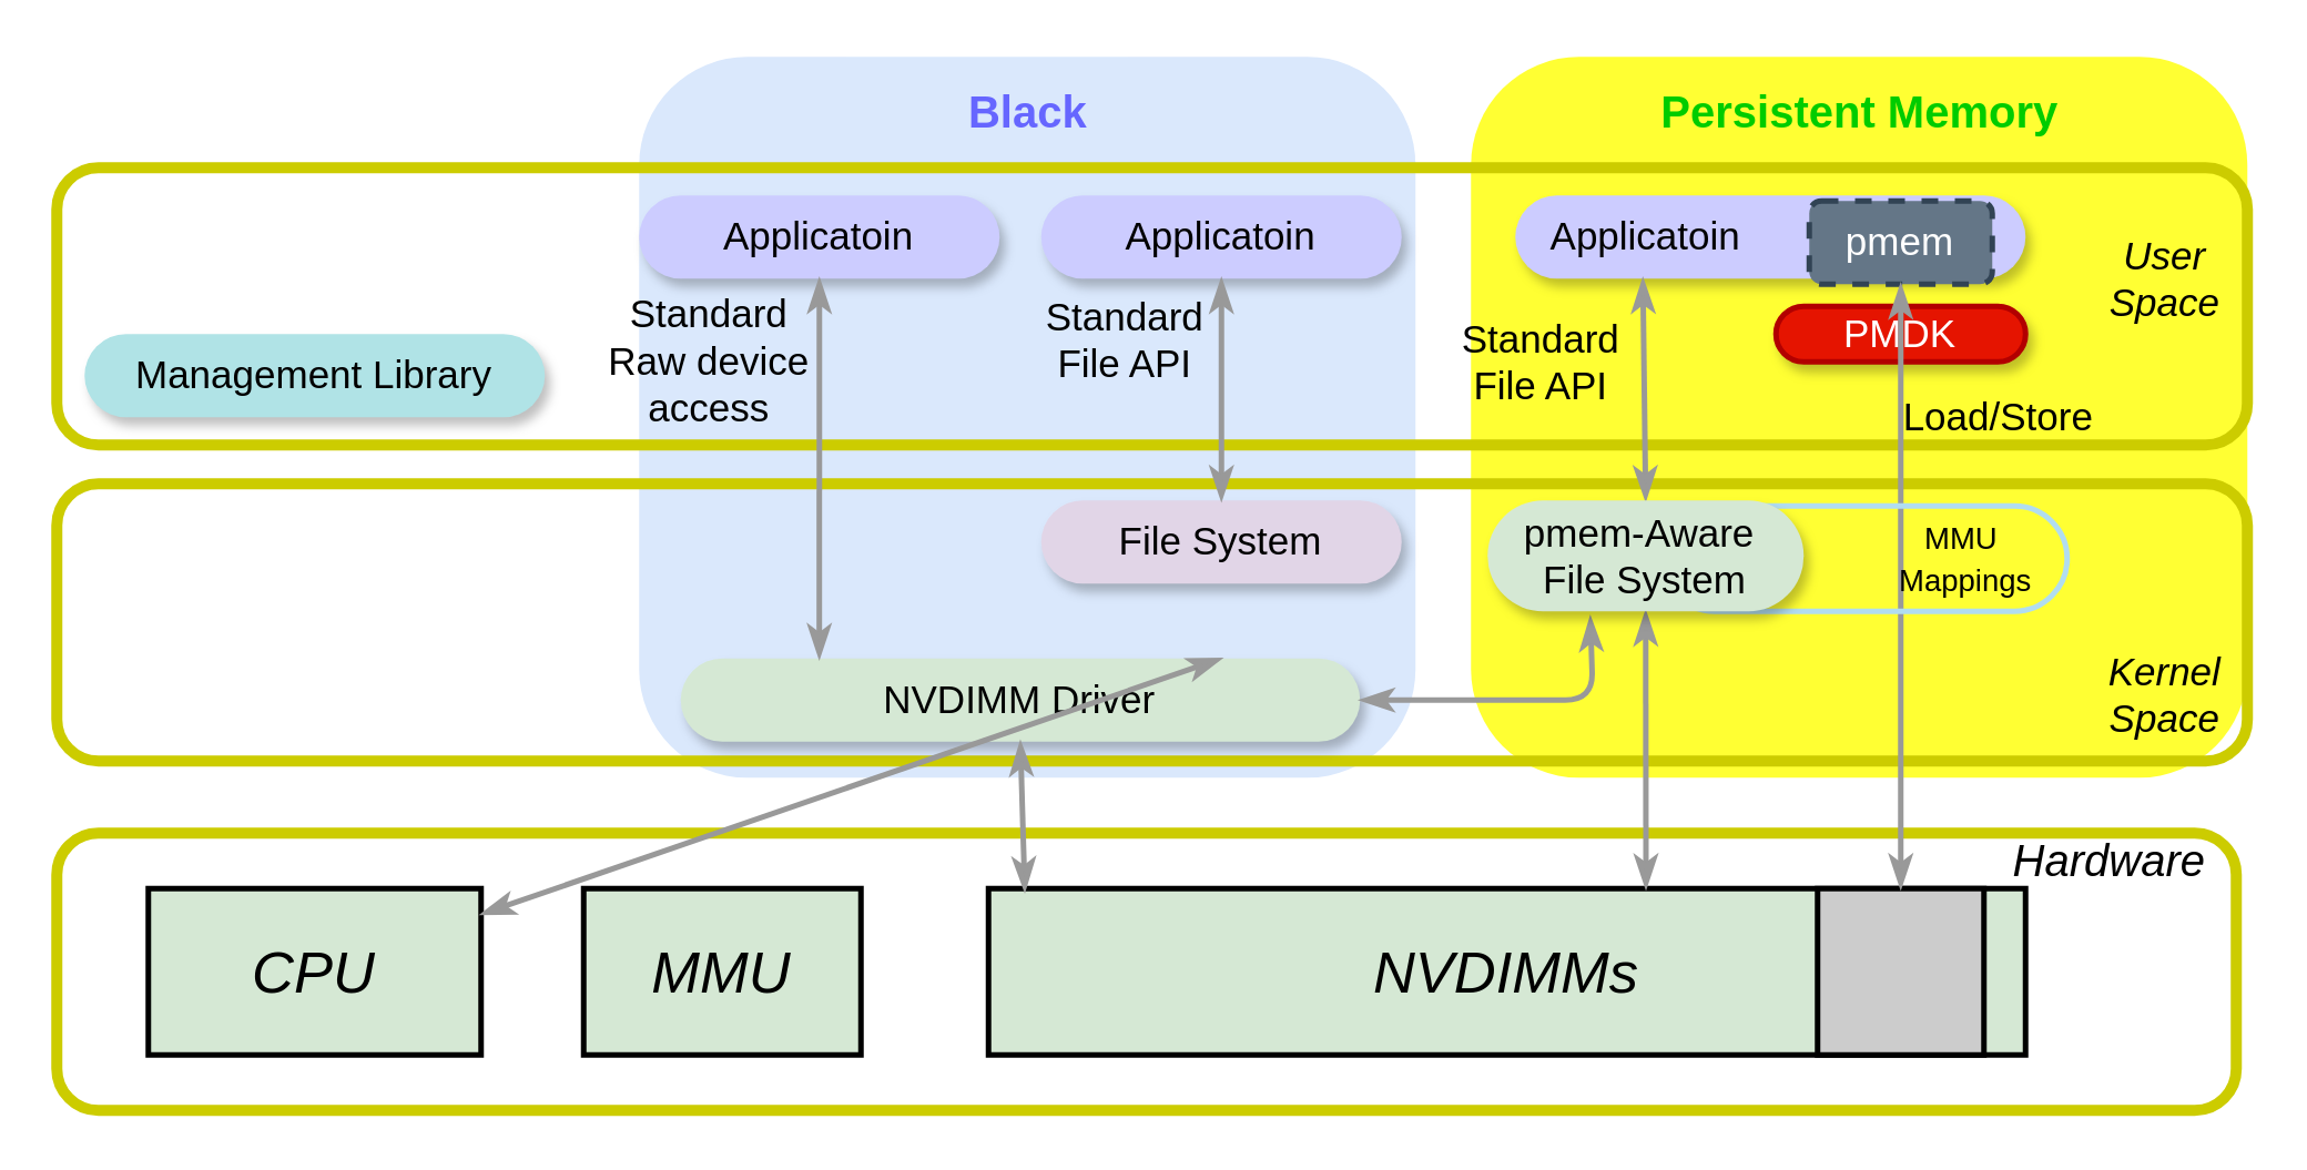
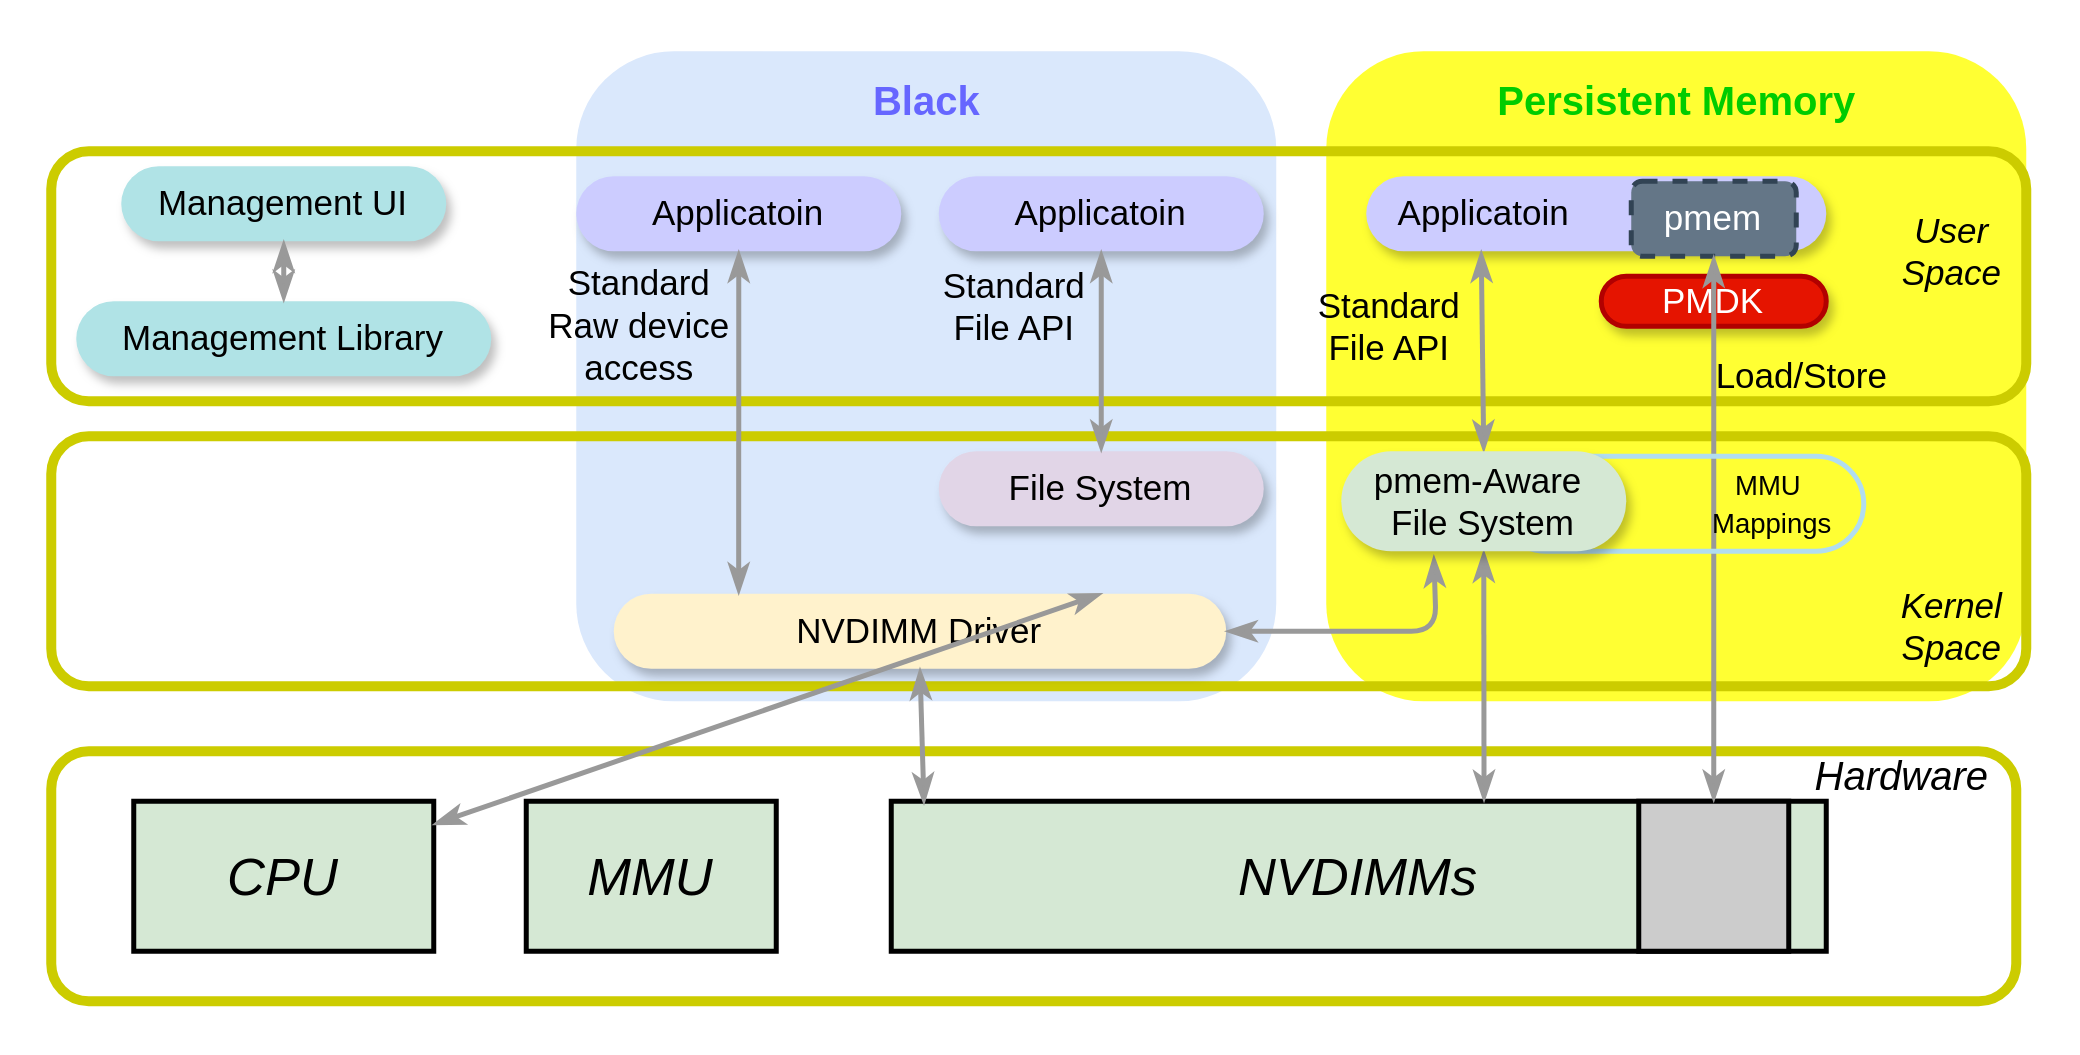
  <mxCell id="0" />
  <mxCell id="1" parent="0" />
  <mxCell id="2" value="" style="rounded=1;whiteSpace=wrap;html=1;strokeColor=none;strokeWidth=2;fillColor=#dae8fc;" vertex="1" parent="1"><mxGeometry x="230" y="20" width="280" height="260" as="geometry" /></mxCell>
  <mxCell id="3" value="" style="rounded=1;whiteSpace=wrap;html=1;fillColor=none;strokeColor=#CCCC00;strokeWidth=4;" vertex="1" parent="1"><mxGeometry x="20" y="300" width="786" height="100" as="geometry" /></mxCell>
  <mxCell id="4" value="&lt;font style=&quot;font-size: 21px&quot;&gt;&lt;i&gt;NVDIMMs&lt;/i&gt;&lt;/font&gt;" style="rounded=0;whiteSpace=wrap;html=1;strokeColor=#000000;strokeWidth=2;fillColor=#d5e8d4;" vertex="1" parent="1"><mxGeometry x="356" y="320" width="374" height="60" as="geometry" /></mxCell>
  <mxCell id="5" value="&lt;font style=&quot;font-size: 21px&quot;&gt;&lt;i&gt;MMU&lt;/i&gt;&lt;/font&gt;" style="rounded=0;whiteSpace=wrap;html=1;strokeColor=#000000;strokeWidth=2;fillColor=#d5e8d4;" vertex="1" parent="1"><mxGeometry x="210" y="320" width="100" height="60" as="geometry" /></mxCell>
  <mxCell id="6" value="&lt;font style=&quot;font-size: 21px&quot;&gt;&lt;i&gt;CPU&lt;/i&gt;&lt;/font&gt;" style="rounded=0;whiteSpace=wrap;html=1;strokeColor=#000000;strokeWidth=2;fillColor=#d5e8d4;" vertex="1" parent="1"><mxGeometry x="53" y="320" width="120" height="60" as="geometry" /></mxCell>
  <mxCell id="7" value="" style="rounded=0;whiteSpace=wrap;html=1;strokeColor=#000000;strokeWidth=2;fillColor=#CCCCCC;" vertex="1" parent="1"><mxGeometry x="655" y="320" width="60" height="60" as="geometry" /></mxCell>
  <mxCell id="8" value="&lt;font style=&quot;font-size: 16px&quot;&gt;&lt;i&gt;Hardware&lt;/i&gt;&lt;/font&gt;" style="text;html=1;align=center;verticalAlign=middle;resizable=0;points=[];autosize=1;" vertex="1" parent="1"><mxGeometry x="720" y="300" width="80" height="20" as="geometry" /></mxCell>
  <mxCell id="9" value="" style="rounded=1;whiteSpace=wrap;html=1;strokeColor=none;strokeWidth=2;fillColor=#FFFF33;" vertex="1" parent="1"><mxGeometry x="530" y="20" width="280" height="260" as="geometry" /></mxCell>
  <mxCell id="10" value="&lt;font style=&quot;font-size: 16px&quot; color=&quot;#00cc00&quot;&gt;&lt;b&gt;Persistent Memory&lt;/b&gt;&lt;/font&gt;" style="text;html=1;align=center;verticalAlign=middle;resizable=0;points=[];autosize=1;" vertex="1" parent="1"><mxGeometry x="590" y="30" width="160" height="20" as="geometry" /></mxCell>
  <mxCell id="11" value="" style="rounded=1;whiteSpace=wrap;html=1;fillColor=none;strokeColor=#CCCC00;strokeWidth=4;" vertex="1" parent="1"><mxGeometry x="20" y="174" width="790" height="100" as="geometry" /></mxCell>
  <mxCell id="12" value="" style="rounded=1;whiteSpace=wrap;html=1;fillColor=none;strokeColor=#CCCC00;strokeWidth=4;" vertex="1" parent="1"><mxGeometry x="20" y="60" width="790" height="100" as="geometry" /></mxCell>
  <mxCell id="13" value="&lt;font style=&quot;font-size: 14px&quot;&gt;&lt;i&gt;User&lt;br&gt;Space&lt;/i&gt;&lt;/font&gt;" style="text;html=1;align=center;verticalAlign=middle;resizable=0;points=[];autosize=1;" vertex="1" parent="1"><mxGeometry x="750" y="80" width="60" height="40" as="geometry" /></mxCell>
  <mxCell id="14" value="&lt;font style=&quot;font-size: 14px&quot;&gt;&lt;i&gt;Kernel&lt;br&gt;Space&lt;/i&gt;&lt;/font&gt;" style="text;html=1;align=center;verticalAlign=middle;resizable=0;points=[];autosize=1;" vertex="1" parent="1"><mxGeometry x="750" y="230" width="60" height="40" as="geometry" /></mxCell>
  <mxCell id="15" value="&lt;font style=&quot;font-size: 16px&quot; color=&quot;#6666ff&quot;&gt;&lt;b&gt;Black&lt;/b&gt;&lt;/font&gt;" style="text;html=1;align=center;verticalAlign=middle;resizable=0;points=[];autosize=1;" vertex="1" parent="1"><mxGeometry x="340" y="30" width="60" height="20" as="geometry" /></mxCell>
  <mxCell id="16" value="&lt;font style=&quot;font-size: 14px&quot;&gt;Applicatoin&lt;/font&gt;" style="rounded=1;whiteSpace=wrap;html=1;strokeColor=none;strokeWidth=2;fillColor=#CCCCFF;arcSize=50;glass=0;comic=0;shadow=1;" vertex="1" parent="1"><mxGeometry x="230" y="70" width="130" height="30" as="geometry" /></mxCell>
  <mxCell id="17" value="&lt;font style=&quot;font-size: 14px&quot;&gt;Applicatoin&lt;/font&gt;" style="rounded=1;whiteSpace=wrap;html=1;strokeColor=none;strokeWidth=2;fillColor=#CCCCFF;arcSize=50;glass=0;comic=0;shadow=1;" vertex="1" parent="1"><mxGeometry x="375" y="70" width="130" height="30" as="geometry" /></mxCell>
  <mxCell id="18" value="&lt;font style=&quot;font-size: 14px&quot;&gt;Applicatoin&amp;nbsp; &amp;nbsp; &amp;nbsp; &amp;nbsp; &amp;nbsp; &amp;nbsp; &amp;nbsp; &amp;nbsp; &amp;nbsp; &amp;nbsp; &amp;nbsp; &amp;nbsp;&lt;/font&gt;" style="rounded=1;whiteSpace=wrap;html=1;strokeColor=none;strokeWidth=2;fillColor=#CCCCFF;arcSize=50;glass=0;comic=0;shadow=1;" vertex="1" parent="1"><mxGeometry x="546" y="70" width="184" height="30" as="geometry" /></mxCell>
  <mxCell id="19" value="&lt;font style=&quot;font-size: 14px&quot;&gt;File System&lt;/font&gt;" style="rounded=1;whiteSpace=wrap;html=1;strokeColor=none;strokeWidth=2;fillColor=#e1d5e7;arcSize=50;glass=0;comic=0;shadow=1;" vertex="1" parent="1"><mxGeometry x="375" y="180" width="130" height="30" as="geometry" /></mxCell>
- <mxCell id="20" value="&lt;font style=&quot;font-size: 14px&quot;&gt;NVDIMM Driver&lt;/font&gt;" style="rounded=1;whiteSpace=wrap;html=1;strokeColor=none;strokeWidth=2;fillColor=#d5e8d4;arcSize=50;glass=0;comic=0;shadow=1;" vertex="1" parent="1"><mxGeometry x="245" y="237" width="245" height="30" as="geometry" /></mxCell>
+ <mxCell id="20" value="&lt;font style=&quot;font-size: 14px&quot;&gt;NVDIMM Driver&lt;/font&gt;" style="rounded=1;whiteSpace=wrap;html=1;strokeColor=none;strokeWidth=2;fillColor=#fff2cc;arcSize=50;glass=0;comic=0;shadow=1;" vertex="1" parent="1"><mxGeometry x="245" y="237" width="245" height="30" as="geometry" /></mxCell>
  <mxCell id="21" value="" style="endArrow=classicThin;startArrow=classicThin;html=1;startFill=1;endFill=1;strokeColor=#999999;strokeWidth=2;exitX=0.5;exitY=0;exitDx=0;exitDy=0;entryX=0.5;entryY=1;entryDx=0;entryDy=0;" edge="1" parent="1" source="19" target="17"><mxGeometry width="50" height="50" relative="1" as="geometry"><mxPoint x="210" y="20" as="sourcePoint" /><mxPoint x="210" y="-50" as="targetPoint" /></mxGeometry></mxCell>
  <mxCell id="22" value="" style="endArrow=classicThin;startArrow=classicThin;html=1;startFill=1;endFill=1;strokeColor=#999999;strokeWidth=2;exitX=0.204;exitY=0;exitDx=0;exitDy=0;entryX=0.5;entryY=1;entryDx=0;entryDy=0;exitPerimeter=0;" edge="1" parent="1" source="20" target="16"><mxGeometry width="50" height="50" relative="1" as="geometry"><mxPoint x="450" y="190" as="sourcePoint" /><mxPoint x="450" y="110" as="targetPoint" /></mxGeometry></mxCell>
  <mxCell id="23" value="" style="endArrow=classicThin;startArrow=classicThin;html=1;startFill=1;endFill=1;strokeColor=#999999;strokeWidth=2;exitX=0.796;exitY=0;exitDx=0;exitDy=0;exitPerimeter=0;" edge="1" parent="1" source="20" target="6"><mxGeometry width="50" height="50" relative="1" as="geometry"><mxPoint x="460" y="200" as="sourcePoint" /><mxPoint x="460" y="120" as="targetPoint" /></mxGeometry></mxCell>
  <mxCell id="24" value="" style="endArrow=classicThin;startArrow=classicThin;html=1;startFill=1;endFill=1;strokeColor=#999999;strokeWidth=2;exitX=0.5;exitY=1;exitDx=0;exitDy=0;entryX=0.035;entryY=0.017;entryDx=0;entryDy=0;entryPerimeter=0;" edge="1" parent="1" source="20" target="4"><mxGeometry width="50" height="50" relative="1" as="geometry"><mxPoint x="450" y="190" as="sourcePoint" /><mxPoint x="450" y="110" as="targetPoint" /></mxGeometry></mxCell>
  <mxCell id="25" value="" style="endArrow=classicThin;startArrow=classicThin;html=1;startFill=1;endFill=1;strokeColor=#999999;strokeWidth=2;exitX=0.325;exitY=1.05;exitDx=0;exitDy=0;entryX=1;entryY=0.5;entryDx=0;entryDy=0;exitPerimeter=0;" edge="1" parent="1" source="39" target="20"><mxGeometry width="50" height="50" relative="1" as="geometry"><mxPoint x="377.5" y="277" as="sourcePoint" /><mxPoint x="377.9" y="331.02" as="targetPoint" /><Array as="points"><mxPoint x="574" y="252" /></Array></mxGeometry></mxCell>
  <mxCell id="26" value="" style="endArrow=classicThin;startArrow=classicThin;html=1;startFill=1;endFill=1;strokeColor=#999999;strokeWidth=2;exitX=0.5;exitY=1;exitDx=0;exitDy=0;entryX=0.634;entryY=0;entryDx=0;entryDy=0;entryPerimeter=0;" edge="1" parent="1" source="39" target="4"><mxGeometry width="50" height="50" relative="1" as="geometry"><mxPoint x="610.5" y="237" as="sourcePoint" /><mxPoint x="610.9" y="291.02" as="targetPoint" /></mxGeometry></mxCell>
  <mxCell id="27" value="&lt;font style=&quot;font-size: 14px&quot;&gt;PMDK&lt;/font&gt;" style="rounded=1;whiteSpace=wrap;html=1;strokeColor=#B20000;strokeWidth=2;fillColor=#e51400;arcSize=50;glass=0;comic=0;shadow=1;fontColor=#ffffff;" vertex="1" parent="1"><mxGeometry x="640" y="110" width="90" height="20" as="geometry" /></mxCell>
  <mxCell id="28" value="&lt;font style=&quot;font-size: 14px&quot;&gt;pmem&lt;/font&gt;" style="rounded=1;whiteSpace=wrap;html=1;shadow=0;glass=0;comic=0;strokeColor=#314354;strokeWidth=2;fillColor=#647687;dashed=1;fontColor=#ffffff;" vertex="1" parent="1"><mxGeometry x="652" y="72" width="66" height="30" as="geometry" /></mxCell>
  <mxCell id="29" value="" style="endArrow=classicThin;startArrow=classicThin;html=1;startFill=1;endFill=1;strokeColor=#999999;strokeWidth=2;exitX=0.5;exitY=1;exitDx=0;exitDy=0;entryX=0.5;entryY=0;entryDx=0;entryDy=0;" edge="1" parent="1" source="28" target="7"><mxGeometry width="50" height="50" relative="1" as="geometry"><mxPoint x="603" y="230" as="sourcePoint" /><mxPoint x="602.98" y="328.98" as="targetPoint" /></mxGeometry></mxCell>
  <mxCell id="30" value="" style="endArrow=classicThin;startArrow=classicThin;html=1;startFill=1;endFill=1;strokeColor=#999999;strokeWidth=2;exitX=0.25;exitY=1;exitDx=0;exitDy=0;entryX=0.5;entryY=0;entryDx=0;entryDy=0;" edge="1" parent="1" source="18" target="39"><mxGeometry width="50" height="50" relative="1" as="geometry"><mxPoint x="590" y="120" as="sourcePoint" /><mxPoint x="590.116" y="220" as="targetPoint" /></mxGeometry></mxCell>
  <mxCell id="31" value="&lt;font style=&quot;font-size: 14px&quot;&gt;Load/Store&lt;/font&gt;" style="text;html=1;align=center;verticalAlign=middle;resizable=0;points=[];autosize=1;" vertex="1" parent="1"><mxGeometry x="680" y="140" width="80" height="20" as="geometry" /></mxCell>
  <mxCell id="32" value="&lt;font style=&quot;font-size: 14px&quot;&gt;Standard&lt;br&gt;File API&lt;br&gt;&lt;/font&gt;" style="text;html=1;align=center;verticalAlign=middle;resizable=0;points=[];autosize=1;" vertex="1" parent="1"><mxGeometry x="520" y="110" width="70" height="40" as="geometry" /></mxCell>
  <mxCell id="33" value="&lt;font style=&quot;font-size: 14px&quot;&gt;Standard&lt;br&gt;File API&lt;br&gt;&lt;/font&gt;" style="text;html=1;align=center;verticalAlign=middle;resizable=0;points=[];autosize=1;" vertex="1" parent="1"><mxGeometry x="370" y="102" width="70" height="40" as="geometry" /></mxCell>
  <mxCell id="34" value="&lt;font style=&quot;font-size: 14px&quot;&gt;Standard&lt;br&gt;Raw device&lt;br&gt;access&lt;br&gt;&lt;/font&gt;" style="text;html=1;align=center;verticalAlign=middle;resizable=0;points=[];autosize=1;" vertex="1" parent="1"><mxGeometry x="210" y="105" width="90" height="50" as="geometry" /></mxCell>
+ <mxCell id="35" value="&lt;font style=&quot;font-size: 14px&quot;&gt;Management UI&lt;/font&gt;" style="rounded=1;whiteSpace=wrap;html=1;strokeColor=none;strokeWidth=2;fillColor=#b0e3e6;arcSize=50;glass=0;comic=0;shadow=1;" vertex="1" parent="1"><mxGeometry x="48" y="66" width="130" height="30" as="geometry" /></mxCell>
  <mxCell id="36" value="&lt;font style=&quot;font-size: 14px&quot;&gt;Management Library&lt;/font&gt;" style="rounded=1;whiteSpace=wrap;html=1;strokeColor=none;strokeWidth=2;fillColor=#b0e3e6;arcSize=50;glass=0;comic=0;shadow=1;" vertex="1" parent="1"><mxGeometry x="30" y="120" width="166" height="30" as="geometry" /></mxCell>
+ <mxCell id="37" value="" style="endArrow=classicThin;startArrow=classicThin;html=1;startFill=1;endFill=1;strokeColor=#999999;strokeWidth=2;exitX=0.5;exitY=0;exitDx=0;exitDy=0;entryX=0.5;entryY=1;entryDx=0;entryDy=0;" edge="1" parent="1" source="36" target="35"><mxGeometry width="50" height="50" relative="1" as="geometry"><mxPoint x="450.02" y="247" as="sourcePoint" /><mxPoint x="450" y="220" as="targetPoint" /></mxGeometry></mxCell>
  <mxCell id="38" value="&lt;span style=&quot;font-size: 11px&quot;&gt;&amp;nbsp; &amp;nbsp; &amp;nbsp; &amp;nbsp; &amp;nbsp; &amp;nbsp; &amp;nbsp; &amp;nbsp; &amp;nbsp; &amp;nbsp; &amp;nbsp; &amp;nbsp;MMU&lt;br&gt;&amp;nbsp; &amp;nbsp; &amp;nbsp; &amp;nbsp; &amp;nbsp; &amp;nbsp; &amp;nbsp; &amp;nbsp; &amp;nbsp; &amp;nbsp; &amp;nbsp; &amp;nbsp; Mappings&lt;br&gt;&lt;/span&gt;" style="rounded=1;whiteSpace=wrap;html=1;strokeColor=#B1DDF0;strokeWidth=2;fillColor=none;arcSize=50;glass=0;comic=0;shadow=0;" vertex="1" parent="1"><mxGeometry x="599" y="182" width="146" height="38" as="geometry" /></mxCell>
  <mxCell id="39" value="&lt;span style=&quot;font-size: 14px&quot;&gt;pmem-Aware&amp;nbsp;&lt;br&gt;File System&lt;br&gt;&lt;/span&gt;" style="rounded=1;whiteSpace=wrap;html=1;strokeColor=none;strokeWidth=2;fillColor=#d5e8d4;arcSize=50;glass=0;comic=0;shadow=1;" vertex="1" parent="1"><mxGeometry x="536" y="180" width="114" height="40" as="geometry" /></mxCell>
